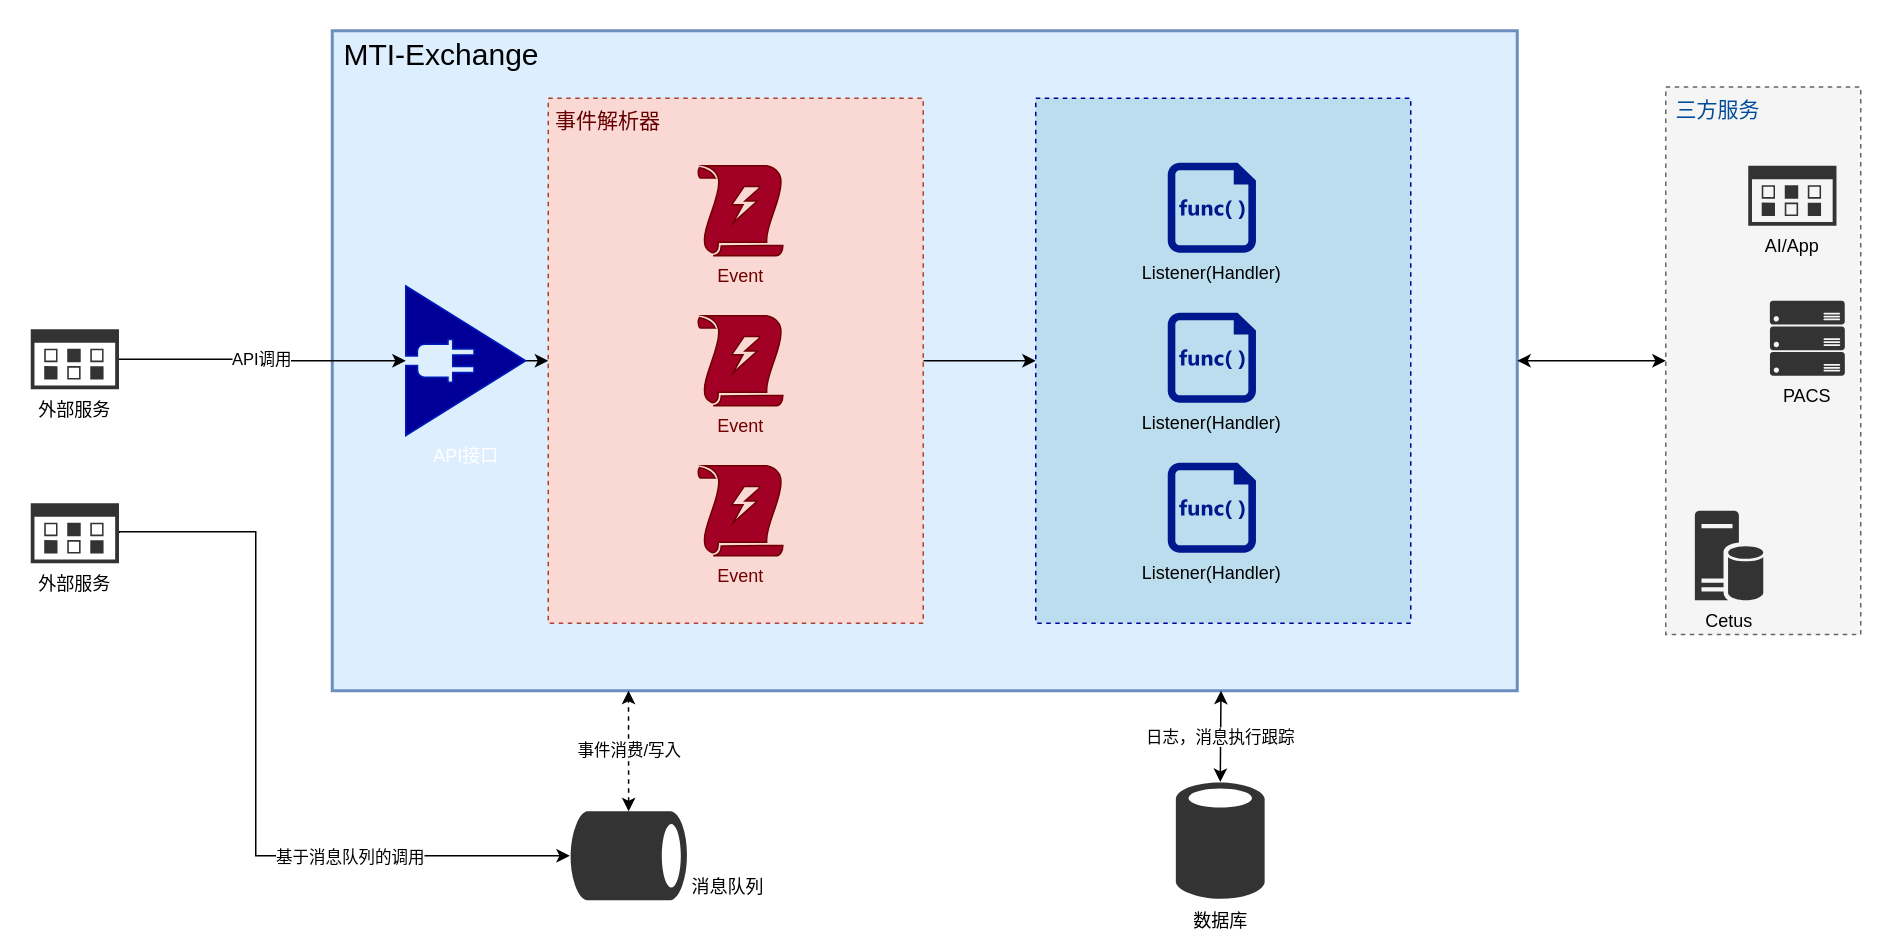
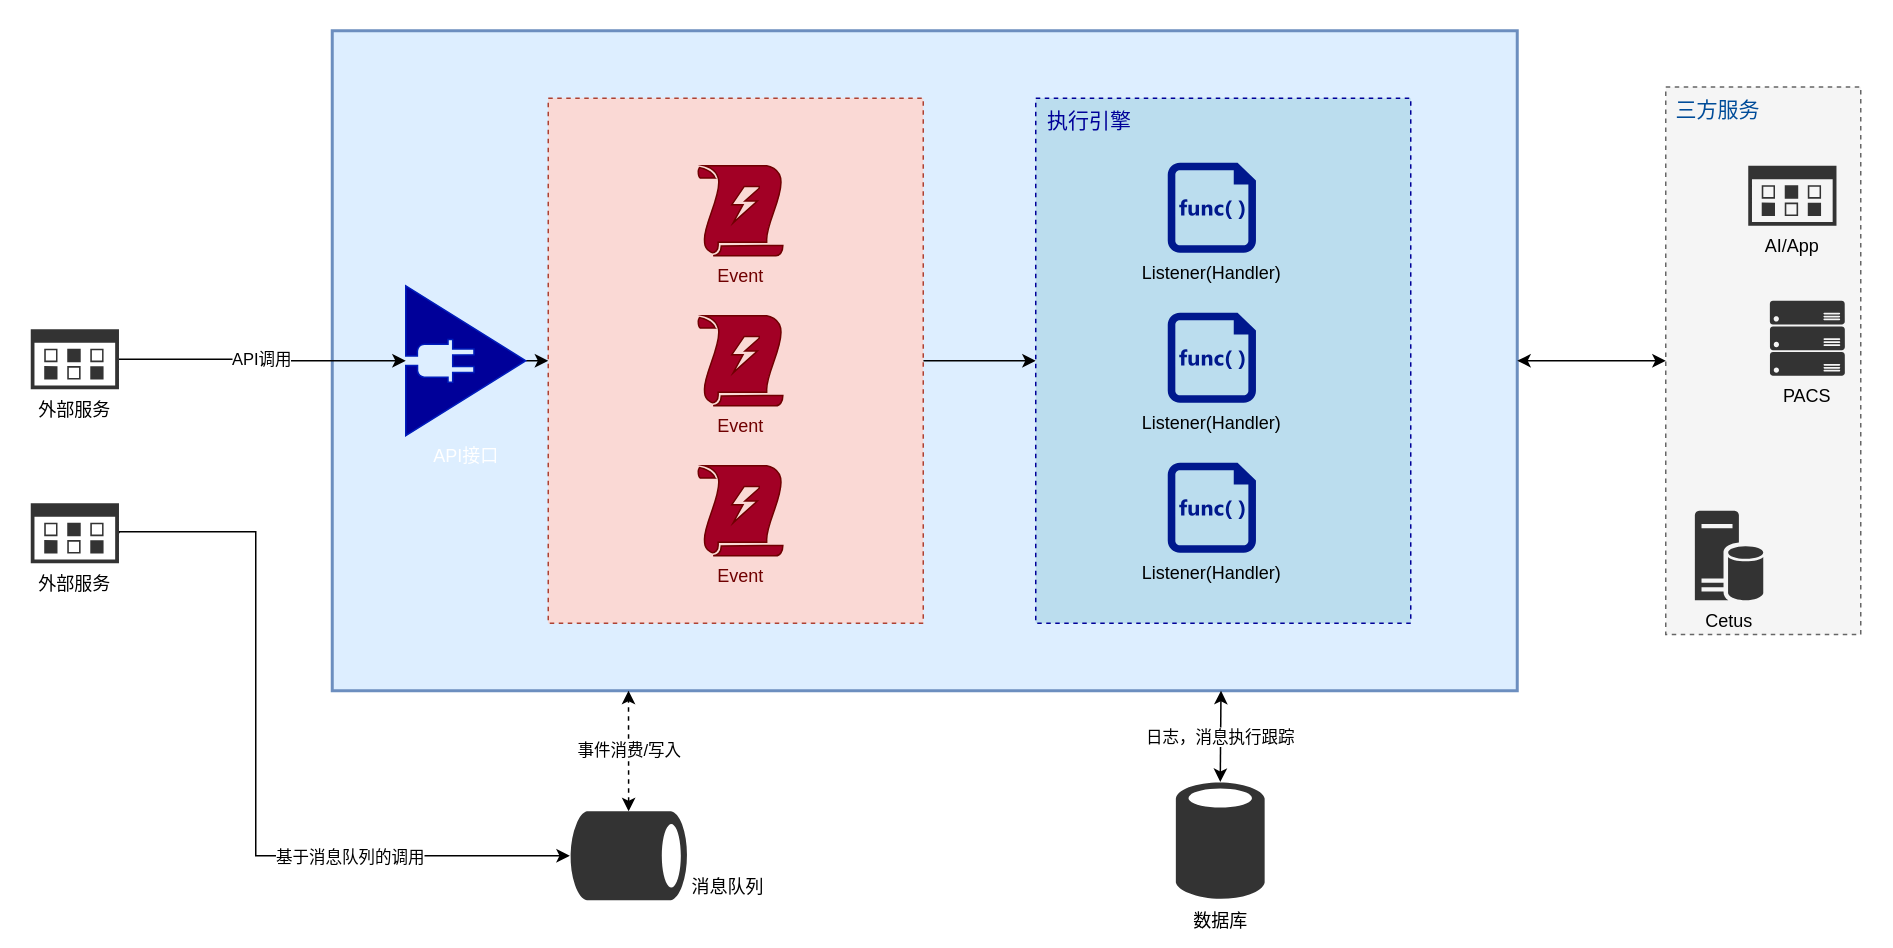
  <mxCell id="0" />
  <mxCell id="1" parent="0" />
  <mxCell id="2" value="" style="rounded=0;whiteSpace=wrap;html=1;dashed=1;fontSize=14;fontColor=#333333;strokeColor=#666666;fillColor=#f5f5f5;" vertex="1" parent="1"><mxGeometry x="1110" y="57.5" width="130" height="365" as="geometry" /></mxCell>
  <mxCell id="3" value="" style="rounded=0;whiteSpace=wrap;html=1;fillColor=#DDEEFF;strokeColor=#6c8ebf;strokeWidth=2;" vertex="1" parent="1"><mxGeometry x="221" y="20" width="790" height="440" as="geometry" /></mxCell>
  <mxCell id="4" style="edgeStyle=orthogonalEdgeStyle;rounded=0;orthogonalLoop=1;jettySize=auto;html=1;exitX=1;exitY=0.5;exitDx=0;exitDy=0;entryX=0;entryY=0.5;entryDx=0;entryDy=0;fontSize=14;fontColor=#000099;" edge="1" parent="1" source="5" target="6"><mxGeometry relative="1" as="geometry" /></mxCell>
  <mxCell id="5" value="" style="rounded=0;whiteSpace=wrap;html=1;fillColor=#fad9d5;dashed=1;strokeColor=#ae4132;" vertex="1" parent="1"><mxGeometry x="365" y="65" width="250" height="350" as="geometry" /></mxCell>
  <mxCell id="6" value="" style="rounded=0;whiteSpace=wrap;html=1;fillColor=#BBDDEE;dashed=1;strokeColor=#000099;" vertex="1" parent="1"><mxGeometry x="690" y="65" width="250" height="350" as="geometry" /></mxCell>
  <mxCell id="7" style="edgeStyle=orthogonalEdgeStyle;rounded=0;orthogonalLoop=1;jettySize=auto;html=1;exitX=1;exitY=0.5;exitDx=0;exitDy=0;exitPerimeter=0;entryX=0;entryY=0.5;entryDx=0;entryDy=0;fontSize=14;fontColor=#000099;" edge="1" parent="1" source="8" target="5"><mxGeometry relative="1" as="geometry" /></mxCell>
  <mxCell id="8" value="API接口" style="sketch=0;aspect=fixed;pointerEvents=1;shadow=0;dashed=0;html=1;strokeColor=#001DBC;labelPosition=center;verticalLabelPosition=bottom;verticalAlign=top;align=center;fillColor=#000099;shape=mxgraph.mscae.enterprise.plug_and_play;fontColor=#ffffff;" vertex="1" parent="1"><mxGeometry x="270" y="190" width="80" height="100" as="geometry" /></mxCell>
  <mxCell id="9" value="Event" style="sketch=0;aspect=fixed;pointerEvents=1;shadow=0;dashed=0;html=1;strokeColor=#6F0000;labelPosition=center;verticalLabelPosition=bottom;verticalAlign=top;align=center;shape=mxgraph.mscae.enterprise.triggers;fillColor=#a20025;fontColor=#6F0000;" vertex="1" parent="1"><mxGeometry x="465" y="110" width="56.4" height="60" as="geometry" /></mxCell>
  <mxCell id="10" value="Event" style="sketch=0;aspect=fixed;pointerEvents=1;shadow=0;dashed=0;html=1;strokeColor=#6F0000;labelPosition=center;verticalLabelPosition=bottom;verticalAlign=top;align=center;shape=mxgraph.mscae.enterprise.triggers;fillColor=#a20025;fontColor=#6F0000;" vertex="1" parent="1"><mxGeometry x="465" y="210" width="56.4" height="60" as="geometry" /></mxCell>
  <mxCell id="11" value="Event" style="sketch=0;aspect=fixed;pointerEvents=1;shadow=0;dashed=0;html=1;strokeColor=#6F0000;labelPosition=center;verticalLabelPosition=bottom;verticalAlign=top;align=center;shape=mxgraph.mscae.enterprise.triggers;fillColor=#a20025;fontColor=#6F0000;" vertex="1" parent="1"><mxGeometry x="465" y="310" width="56.4" height="60" as="geometry" /></mxCell>
  <mxCell id="12" value="Listener(Handler)" style="sketch=0;aspect=fixed;pointerEvents=1;shadow=0;dashed=0;html=1;strokeColor=none;labelPosition=center;verticalLabelPosition=bottom;verticalAlign=top;align=center;fillColor=#00188D;shape=mxgraph.mscae.enterprise.code_file" vertex="1" parent="1"><mxGeometry x="778" y="108" width="58.8" height="60" as="geometry" /></mxCell>
  <mxCell id="13" value="Listener(Handler)" style="sketch=0;aspect=fixed;pointerEvents=1;shadow=0;dashed=0;html=1;strokeColor=none;labelPosition=center;verticalLabelPosition=bottom;verticalAlign=top;align=center;fillColor=#00188D;shape=mxgraph.mscae.enterprise.code_file" vertex="1" parent="1"><mxGeometry x="778" y="208" width="58.8" height="60" as="geometry" /></mxCell>
  <mxCell id="14" value="Listener(Handler)" style="sketch=0;aspect=fixed;pointerEvents=1;shadow=0;dashed=0;html=1;strokeColor=none;labelPosition=center;verticalLabelPosition=bottom;verticalAlign=top;align=center;fillColor=#00188D;shape=mxgraph.mscae.enterprise.code_file" vertex="1" parent="1"><mxGeometry x="778" y="308" width="58.8" height="60" as="geometry" /></mxCell>
  <mxCell id="15" value="消息队列" style="sketch=0;aspect=fixed;pointerEvents=1;shadow=0;dashed=0;html=1;strokeColor=none;labelPosition=center;verticalLabelPosition=bottom;verticalAlign=bottom;align=left;fillColor=#333333;shape=mxgraph.mscae.enterprise.database_generic;rotation=90;horizontal=0;fontColor=#000000;" vertex="1" parent="1"><mxGeometry x="389" y="530" width="59.2" height="80" as="geometry" /></mxCell>
  <mxCell id="16" value="数据库" style="sketch=0;aspect=fixed;pointerEvents=1;shadow=0;dashed=0;html=1;strokeColor=none;labelPosition=center;verticalLabelPosition=bottom;verticalAlign=top;align=center;fillColor=#333333;shape=mxgraph.mscae.enterprise.database_generic;rotation=0;" vertex="1" parent="1"><mxGeometry x="783.4" y="520" width="59.2" height="80" as="geometry" /></mxCell>
  <mxCell id="17" value="PACS" style="sketch=0;aspect=fixed;pointerEvents=1;shadow=0;dashed=0;html=1;strokeColor=none;labelPosition=center;verticalLabelPosition=bottom;verticalAlign=top;align=center;fillColor=#333333;shape=mxgraph.azure.server_rack" vertex="1" parent="1"><mxGeometry x="1179.41" y="200" width="50" height="50" as="geometry" /></mxCell>
  <mxCell id="18" value="Cetus" style="sketch=0;aspect=fixed;pointerEvents=1;shadow=0;dashed=0;html=1;strokeColor=none;labelPosition=center;verticalLabelPosition=bottom;verticalAlign=top;align=center;fillColor=#333333;shape=mxgraph.mscae.enterprise.database_server" vertex="1" parent="1"><mxGeometry x="1129.41" y="340" width="45.6" height="60" as="geometry" /></mxCell>
  <mxCell id="19" value="API调用" style="edgeStyle=orthogonalEdgeStyle;rounded=0;orthogonalLoop=1;jettySize=auto;html=1;entryX=0;entryY=0.5;entryDx=0;entryDy=0;entryPerimeter=0;fontColor=#000000;exitX=1;exitY=0.5;exitDx=0;exitDy=0;exitPerimeter=0;" edge="1" parent="1" source="30" target="8"><mxGeometry relative="1" as="geometry"><mxPoint x="152.8" y="239.898" as="sourcePoint" /></mxGeometry></mxCell>
  <mxCell id="20" value="事件消费/写入" style="endArrow=classic;startArrow=classic;html=1;rounded=0;fontColor=#000000;entryX=0.25;entryY=1;entryDx=0;entryDy=0;exitX=0;exitY=0.5;exitDx=0;exitDy=0;exitPerimeter=0;dashed=1;" edge="1" parent="1" source="15" target="3"><mxGeometry width="50" height="50" relative="1" as="geometry"><mxPoint x="300" y="430" as="sourcePoint" /><mxPoint x="350" y="380" as="targetPoint" /></mxGeometry></mxCell>
  <mxCell id="21" value="日志，消息执行跟踪" style="endArrow=classic;startArrow=classic;html=1;rounded=0;fontColor=#000000;entryX=0.75;entryY=1;entryDx=0;entryDy=0;exitX=0.5;exitY=0.01;exitDx=0;exitDy=0;exitPerimeter=0;" edge="1" parent="1" source="16" target="3"><mxGeometry width="50" height="50" relative="1" as="geometry"><mxPoint x="720" y="610" as="sourcePoint" /><mxPoint x="770" y="560" as="targetPoint" /></mxGeometry></mxCell>
  <mxCell id="22" style="edgeStyle=orthogonalEdgeStyle;rounded=0;orthogonalLoop=1;jettySize=auto;html=1;exitX=1;exitY=0.5;exitDx=0;exitDy=0;exitPerimeter=0;entryX=0.5;entryY=0.99;entryDx=0;entryDy=0;entryPerimeter=0;fontColor=#006EAF;" edge="1" parent="1" source="31" target="15"><mxGeometry relative="1" as="geometry"><mxPoint x="115" y="405.797" as="sourcePoint" /><Array as="points"><mxPoint x="170" y="354" /><mxPoint x="170" y="570" /></Array></mxGeometry></mxCell>
  <mxCell id="23" value="基于消息队列的调用" style="edgeLabel;html=1;align=center;verticalAlign=middle;resizable=0;points=[];fontColor=#000000;" vertex="1" connectable="0" parent="22"><mxGeometry x="0.343" y="-3" relative="1" as="geometry"><mxPoint x="23" y="-3" as="offset" /></mxGeometry></mxCell>
- <mxCell id="24" value="&lt;font style=&quot;font-size: 20px;&quot;&gt;MTI-Exchange&lt;/font&gt;" style="text;html=1;strokeColor=none;fillColor=none;align=center;verticalAlign=middle;whiteSpace=wrap;rounded=0;dashed=1;fontColor=#000000;" vertex="1" parent="1"><mxGeometry x="220" y="20" width="148" height="30" as="geometry" /></mxCell>
- <mxCell id="26" value="事件解析器" style="text;html=1;strokeColor=none;fillColor=none;align=center;verticalAlign=middle;whiteSpace=wrap;rounded=0;dashed=1;fontColor=#660000;fontSize=14;" vertex="1" parent="1"><mxGeometry x="365" y="65" width="80" height="30" as="geometry" /></mxCell>
+ <mxCell id="25" value="执行引擎" style="text;html=1;strokeColor=none;fillColor=none;align=center;verticalAlign=middle;whiteSpace=wrap;rounded=0;dashed=1;fontColor=#000099;fontSize=14;" vertex="1" parent="1"><mxGeometry x="691" y="65" width="70" height="30" as="geometry" /></mxCell>
  <mxCell id="27" value="AI/App" style="sketch=0;aspect=fixed;pointerEvents=1;shadow=0;dashed=0;html=1;strokeColor=none;labelPosition=center;verticalLabelPosition=bottom;verticalAlign=top;align=center;fillColor=#333333;shape=mxgraph.mscae.enterprise.management_console;fontColor=#000000;" vertex="1" parent="1"><mxGeometry x="1165" y="110" width="58.82" height="40" as="geometry" /></mxCell>
  <mxCell id="28" value="三方服务" style="text;html=1;strokeColor=none;fillColor=none;align=center;verticalAlign=middle;whiteSpace=wrap;rounded=0;dashed=1;fontColor=#004C99;fontSize=14;" vertex="1" parent="1"><mxGeometry x="1110" y="58" width="70" height="30" as="geometry" /></mxCell>
  <mxCell id="29" value="" style="endArrow=classic;startArrow=classic;html=1;rounded=0;fontSize=14;fontColor=#004C99;exitX=1;exitY=0.5;exitDx=0;exitDy=0;entryX=0;entryY=0.5;entryDx=0;entryDy=0;" edge="1" parent="1" source="3" target="2"><mxGeometry width="50" height="50" relative="1" as="geometry"><mxPoint x="1090" y="520" as="sourcePoint" /><mxPoint x="1140" y="470" as="targetPoint" /></mxGeometry></mxCell>
  <mxCell id="30" value="外部服务" style="sketch=0;aspect=fixed;pointerEvents=1;shadow=0;dashed=0;html=1;strokeColor=none;labelPosition=center;verticalLabelPosition=bottom;verticalAlign=top;align=center;fillColor=#333333;shape=mxgraph.mscae.enterprise.management_console;fontColor=#000000;" vertex="1" parent="1"><mxGeometry x="20" y="219" width="58.82" height="40" as="geometry" /></mxCell>
  <mxCell id="31" value="外部服务" style="sketch=0;aspect=fixed;pointerEvents=1;shadow=0;dashed=0;html=1;strokeColor=none;labelPosition=center;verticalLabelPosition=bottom;verticalAlign=top;align=center;fillColor=#333333;shape=mxgraph.mscae.enterprise.management_console;fontColor=#000000;" vertex="1" parent="1"><mxGeometry x="20" y="335" width="58.82" height="40" as="geometry" /></mxCell>
